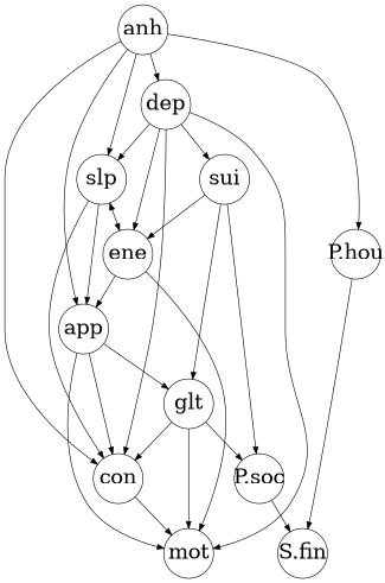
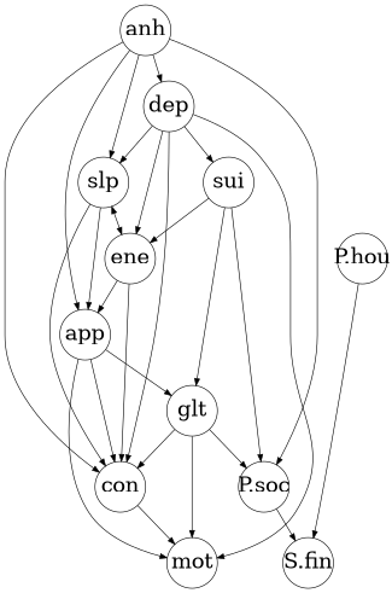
  digraph {
    splines=true
    node [fixedsize=true fontsize=30 shape=circle]
    edge [dir=forward]
    n1 [height=1 label=anh width=1]
    n2 [height=1 label=dep width=1]
    n3 [height=1 label=slp width=1]
    n4 [height=1 label=app width=1]
    n5 [height=1 label=con width=1]
    n6 [height=1 label="P.soc" width=1]
    n7 [height=1 label=ene width=1]
    n8 [height=1 label=mot width=1]
    n9 [height=1 label=sui width=1]
    n10 [height=1 label=glt width=1]
    n11 [height=1 label="S.fin" width=1]
    n12 [height=1 label="P.hou" width=1]
    n1 -> n2
    n1 -> n3
    n1 -> n4
    n1 -> n5
-   n1 -> n12
+   n1 -> n6
    n2 -> n3
    n2 -> n5
    n2 -> n7
    n2 -> n8
    n2 -> n9
    n3 -> n4
    n3 -> n5
    n3 -> n7 [dir=both]
    n4 -> n5
    n4 -> n8
    n4 -> n10
    n5 -> n8
    n6 -> n11
    n7 -> n4
-   n7 -> n8
+   n7 -> n5
    n9 -> n6
    n9 -> n7
    n9 -> n10
    n10 -> n5
    n10 -> n6
    n10 -> n8
    n12 -> n11
  }
